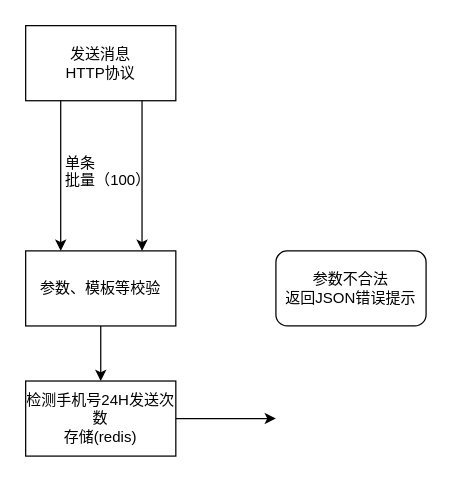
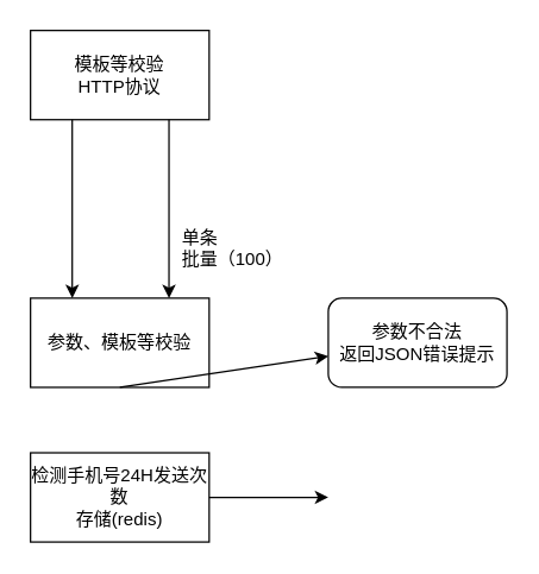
  <mxCell id="0" />
  <mxCell id="1" parent="0" />
- <mxCell id="2" value="&lt;div&gt;发送消息&lt;/div&gt;&lt;div&gt;HTTP协议&lt;/div&gt;" style="rounded=0;whiteSpace=wrap;html=1;" vertex="1" parent="1"><mxGeometry x="20" y="20" width="120" height="60" as="geometry" /></mxCell>
+ <mxCell id="2" value="&lt;div&gt;模板等校验&lt;/div&gt;&lt;div&gt;HTTP协议&lt;/div&gt;" style="rounded=0;whiteSpace=wrap;html=1;" vertex="1" parent="1"><mxGeometry x="20" y="20" width="120" height="60" as="geometry" /></mxCell>
  <mxCell id="3" value="参数、模板等校验" style="rounded=0;whiteSpace=wrap;html=1;" vertex="1" parent="1"><mxGeometry x="20" y="200" width="120" height="60" as="geometry" /></mxCell>
  <mxCell id="4" value="&lt;div&gt;参数不合法&lt;/div&gt;&lt;div&gt; 返回JSON错误提示&lt;/div&gt;" style="whiteSpace=wrap;html=1;rounded=1;" vertex="1" parent="1"><mxGeometry x="220" y="200" width="120" height="60" as="geometry" /></mxCell>
  <mxCell id="5" value="" style="endArrow=classic;html=1;exitX=0.25;exitY=1;exitDx=0;exitDy=0;" edge="1" parent="1"><mxGeometry width="50" height="50" relative="1" as="geometry"><mxPoint x="48" y="80" as="sourcePoint" /><mxPoint x="48" y="200" as="targetPoint" /></mxGeometry></mxCell>
  <mxCell id="6" value="" style="endArrow=classic;html=1;exitX=0.25;exitY=1;exitDx=0;exitDy=0;" edge="1" parent="1"><mxGeometry width="50" height="50" relative="1" as="geometry"><mxPoint x="113" y="80" as="sourcePoint" /><mxPoint x="113" y="200" as="targetPoint" /></mxGeometry></mxCell>
- <mxCell id="7" value="&lt;div&gt;单条&lt;/div&gt;&lt;div&gt;批量（100）&lt;br&gt;&lt;/div&gt;" style="text;html=1;resizable=0;points=[];autosize=1;align=left;verticalAlign=top;spacingTop=-4;" vertex="1" parent="1"><mxGeometry x="50" y="120" width="80" height="30" as="geometry" /></mxCell>
+ <mxCell id="7" value="&lt;div&gt;单条&lt;/div&gt;&lt;div&gt;批量（100）&lt;br&gt;&lt;/div&gt;" style="text;html=1;resizable=0;points=[];autosize=1;align=left;verticalAlign=top;spacingTop=-4;" vertex="1" parent="1"><mxGeometry x="120" y="150" width="80" height="30" as="geometry" /></mxCell>
  <mxCell id="8" value="&lt;div&gt;检测手机号24H发送次数&lt;/div&gt;&lt;div&gt;存储(redis)&lt;br&gt;&lt;/div&gt;" style="rounded=0;whiteSpace=wrap;html=1;" vertex="1" parent="1"><mxGeometry x="20" y="304" width="120" height="60" as="geometry" /></mxCell>
- <mxCell id="9" value="" style="endArrow=classic;html=1;exitX=0.5;exitY=1;exitDx=0;exitDy=0;" edge="1" parent="1" source="3" target="8"><mxGeometry width="50" height="50" relative="1" as="geometry"><mxPoint x="70" y="270" as="sourcePoint" /><mxPoint x="20" y="470" as="targetPoint" /></mxGeometry></mxCell>
+ <mxCell id="9" value="" style="endArrow=classic;html=1;exitX=0.5;exitY=1;exitDx=0;exitDy=0;" edge="1" parent="1" source="3" target="4"><mxGeometry width="50" height="50" relative="1" as="geometry"><mxPoint x="70" y="270" as="sourcePoint" /><mxPoint x="20" y="470" as="targetPoint" /></mxGeometry></mxCell>
  <mxCell id="10" value="" style="endArrow=classic;html=1;" edge="1" parent="1"><mxGeometry width="50" height="50" relative="1" as="geometry"><mxPoint x="140" y="334" as="sourcePoint" /><mxPoint x="220" y="334" as="targetPoint" /></mxGeometry></mxCell>
